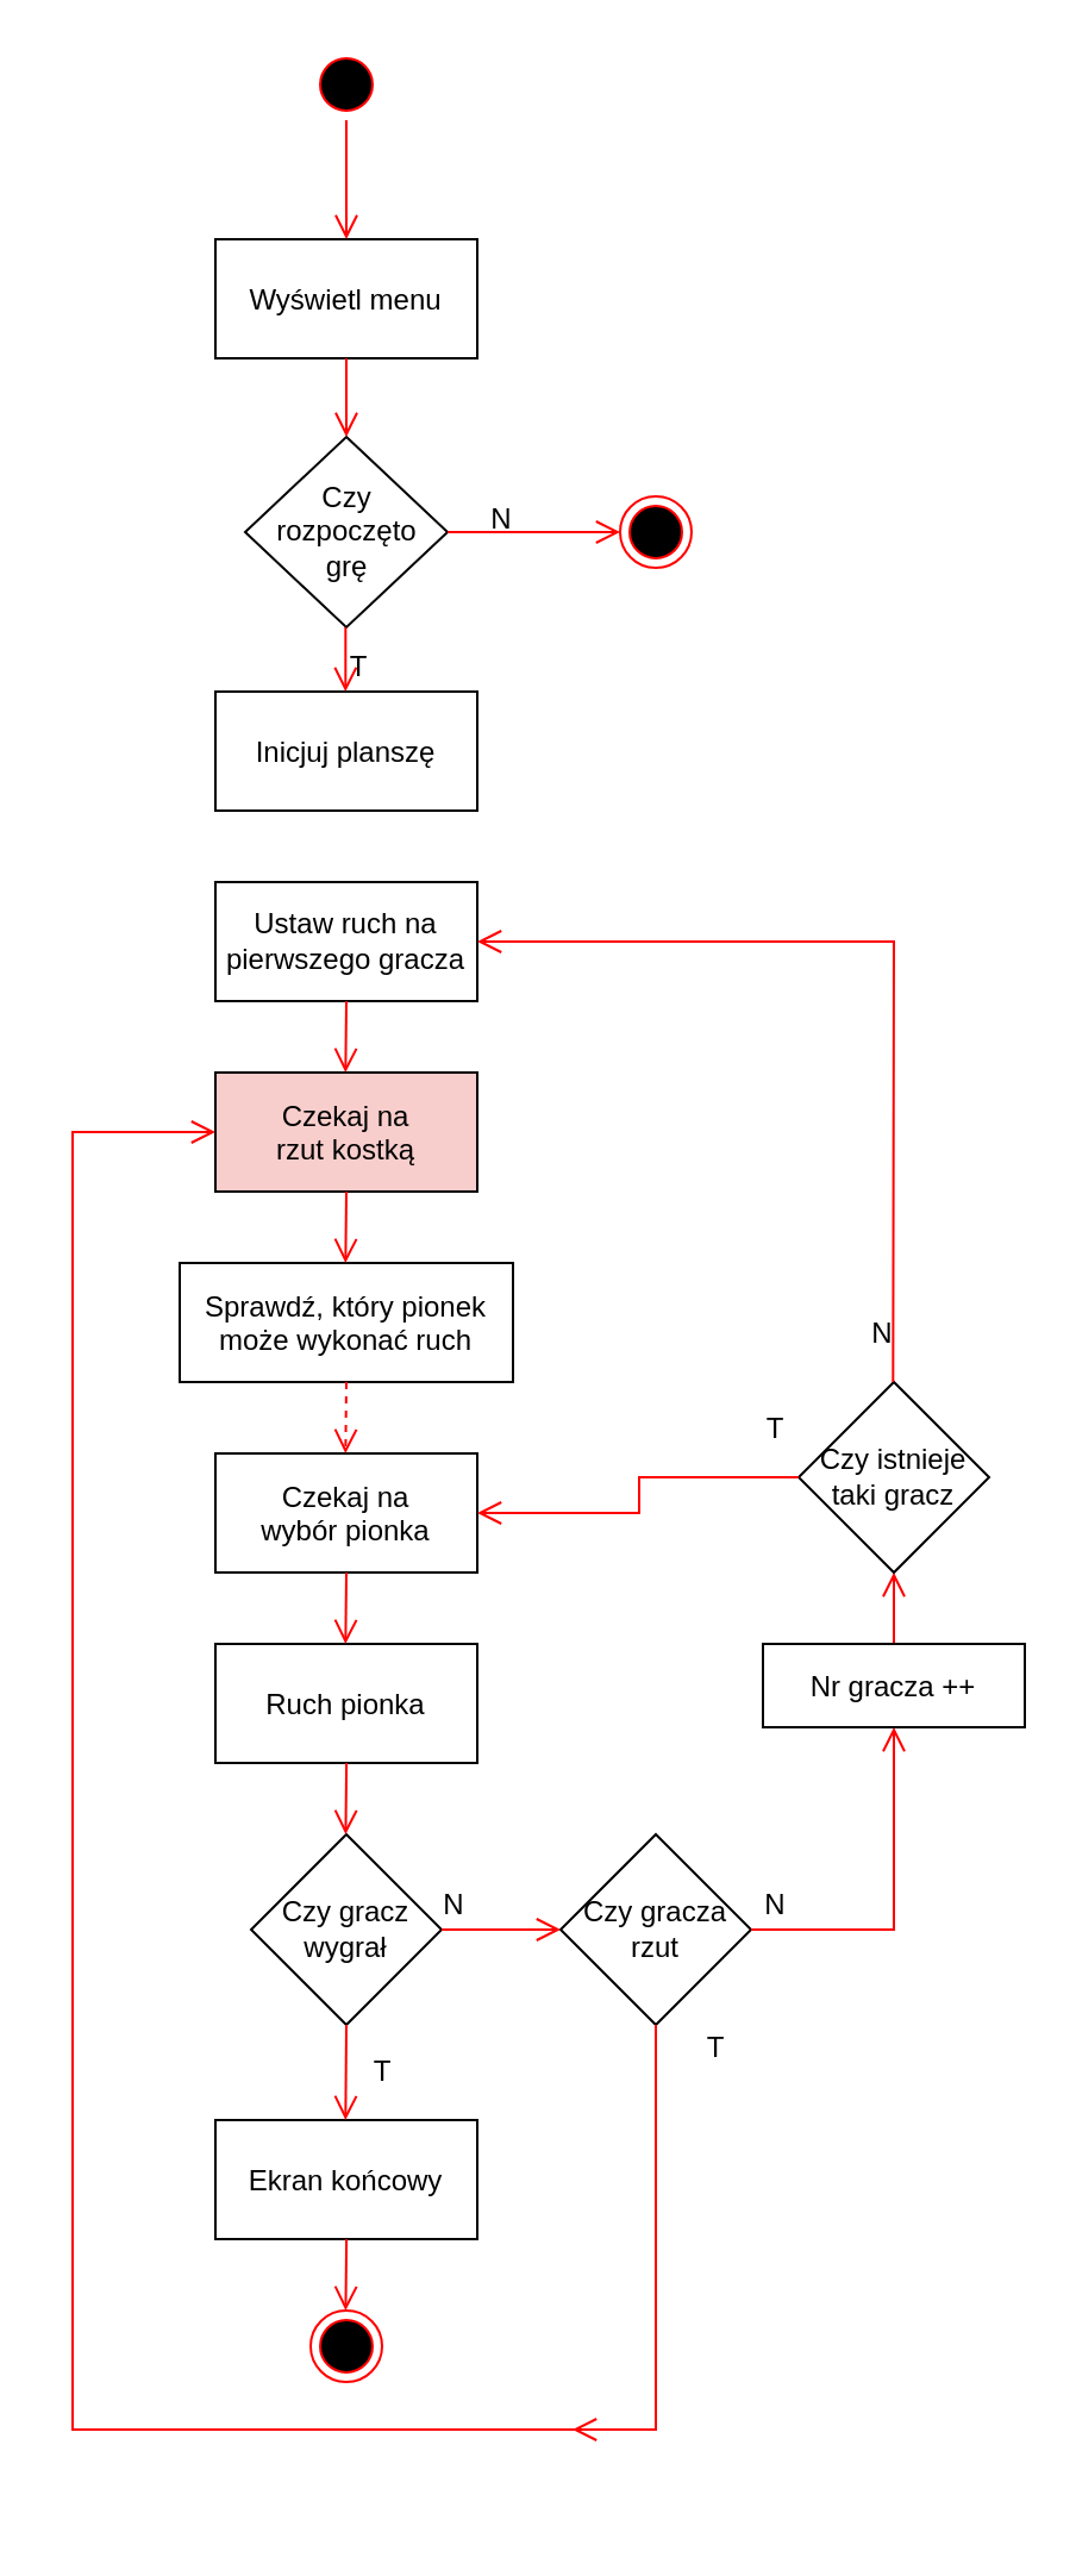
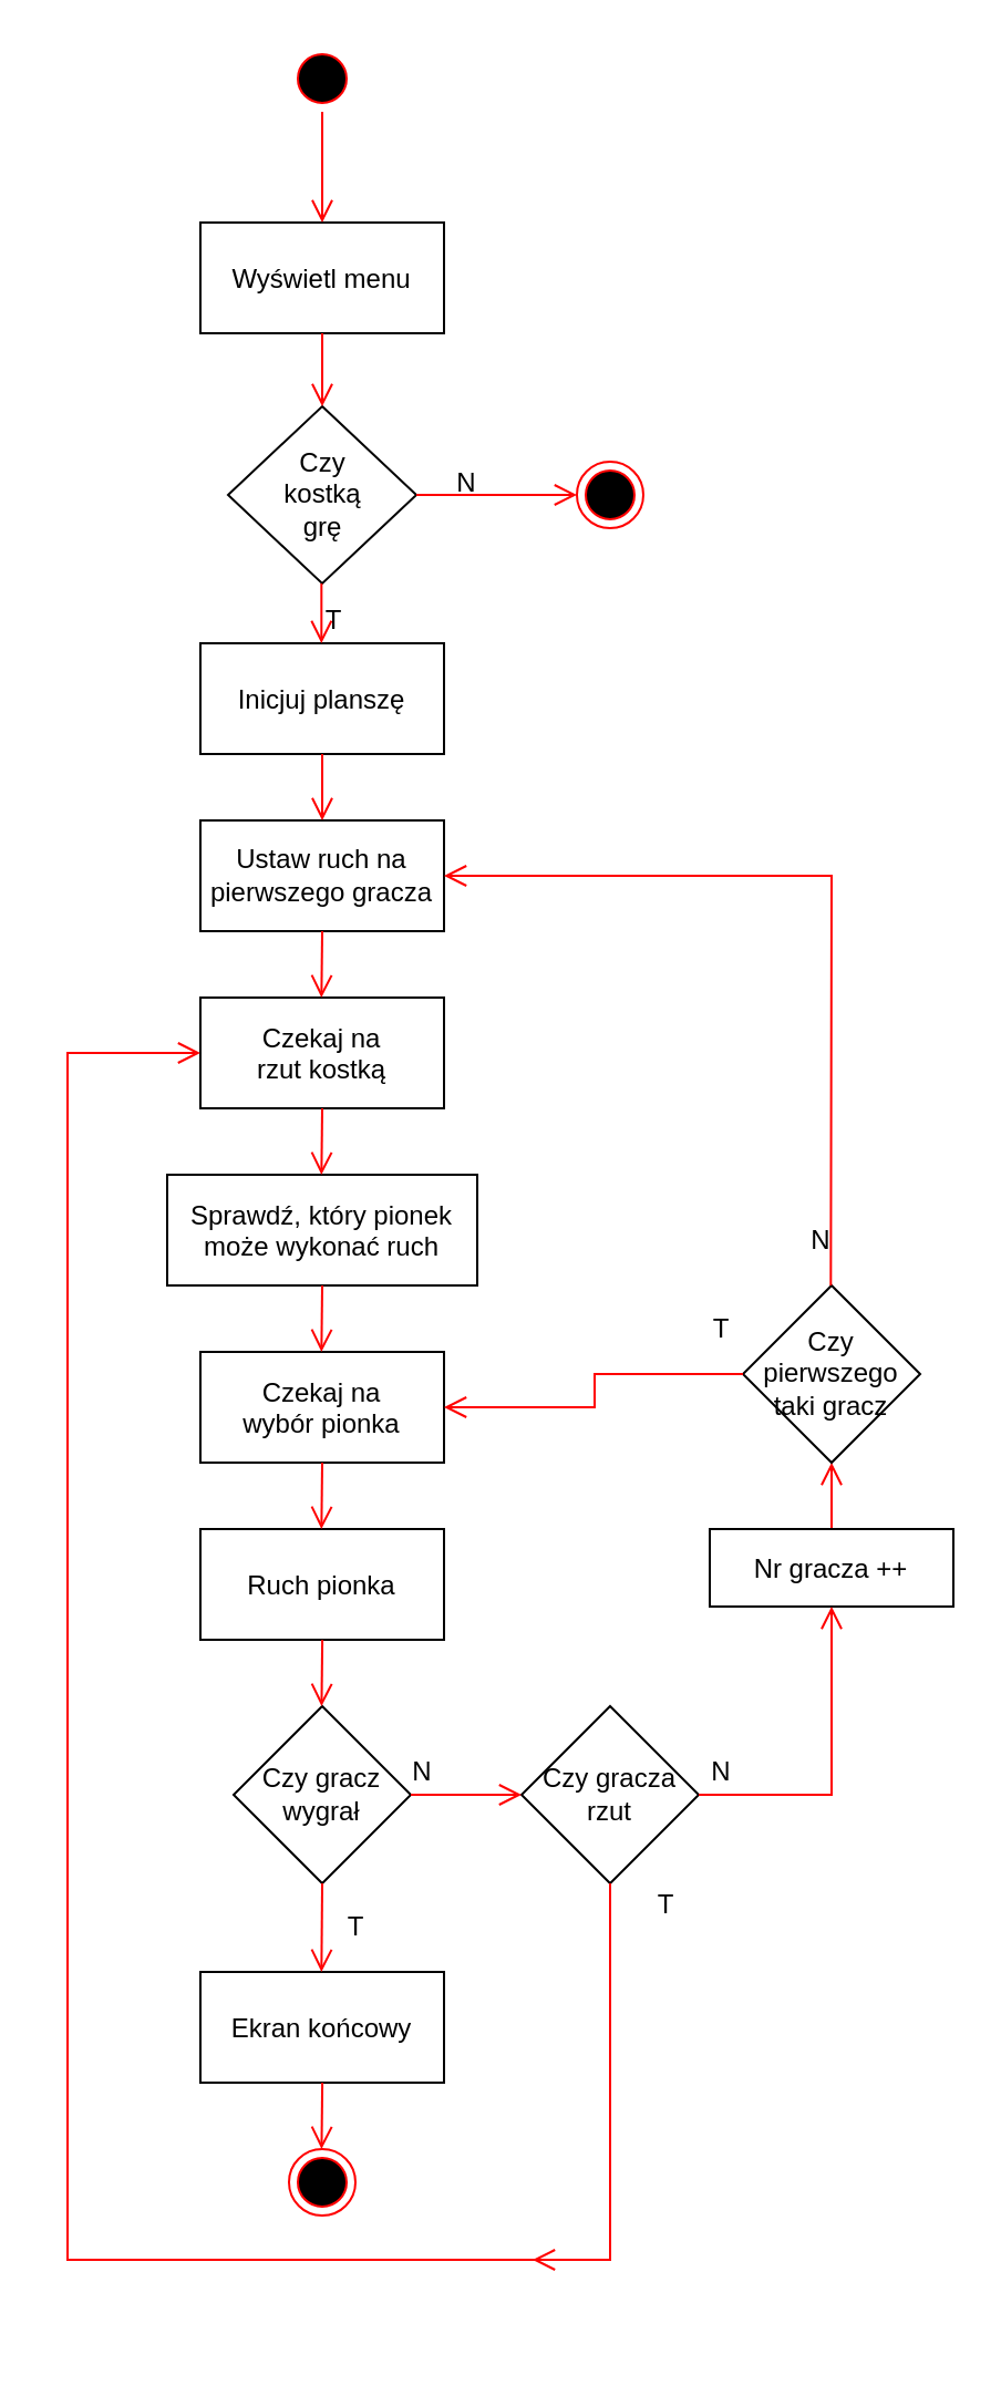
  <mxCell id="0" />
  <mxCell id="1" parent="0" />
  <mxCell id="2" value="" style="ellipse;shape=startState;fillColor=#000000;strokeColor=#ff0000;" vertex="1" parent="1"><mxGeometry x="130" y="20" width="30" height="30" as="geometry" /></mxCell>
  <mxCell id="3" value="Wyświetl menu" style="" vertex="1" parent="1"><mxGeometry x="90" y="100" width="110" height="50" as="geometry" /></mxCell>
  <mxCell id="4" value="" style="edgeStyle=elbowEdgeStyle;elbow=horizontal;verticalAlign=bottom;endArrow=open;endSize=8;strokeColor=#FF0000;endFill=1;rounded=0;exitX=0.5;exitY=0;exitDx=0;exitDy=0;entryX=0.5;entryY=1;entryDx=0;entryDy=0;" edge="1" parent="1" source="30" target="31"><mxGeometry x="530.5" y="462" as="geometry"><mxPoint x="470.071" y="670" as="targetPoint" /><mxPoint x="470" y="630" as="sourcePoint" /></mxGeometry></mxCell>
  <mxCell id="5" value="" style="edgeStyle=elbowEdgeStyle;elbow=horizontal;verticalAlign=bottom;endArrow=open;endSize=8;strokeColor=#FF0000;endFill=1;rounded=0;entryX=0.5;entryY=0;entryDx=0;entryDy=0;" edge="1" parent="1" source="2" target="3"><mxGeometry x="205.16" y="-118" as="geometry"><mxPoint x="144.731" y="90" as="targetPoint" /><mxPoint x="144.66" y="50" as="sourcePoint" /><Array as="points"><mxPoint x="145" y="100" /></Array></mxGeometry></mxCell>
  <mxCell id="6" value="Inicjuj planszę" style="" vertex="1" parent="1"><mxGeometry x="90" y="290" width="110" height="50" as="geometry" /></mxCell>
- <mxCell id="7" value="&lt;div&gt;Czy&lt;/div&gt;&lt;div&gt;rozpoczęto&lt;/div&gt;&lt;div&gt;grę&lt;/div&gt;" style="rhombus;whiteSpace=wrap;html=1;" vertex="1" parent="1"><mxGeometry x="102.5" y="183" width="85" height="80" as="geometry" /></mxCell>
+ <mxCell id="7" value="&lt;div&gt;Czy&lt;/div&gt;&lt;div&gt;kostką&lt;/div&gt;&lt;div&gt;grę&lt;/div&gt;" style="rhombus;whiteSpace=wrap;html=1;" vertex="1" parent="1"><mxGeometry x="102.5" y="183" width="85" height="80" as="geometry" /></mxCell>
  <mxCell id="8" value="" style="edgeStyle=elbowEdgeStyle;elbow=horizontal;verticalAlign=bottom;endArrow=open;endSize=8;strokeColor=#FF0000;endFill=1;rounded=0;exitX=0.5;exitY=1;exitDx=0;exitDy=0;entryX=0.5;entryY=0;entryDx=0;entryDy=0;" edge="1" parent="1" source="3" target="7"><mxGeometry x="300.16" y="2" as="geometry"><mxPoint x="145" y="170" as="targetPoint" /><mxPoint x="240" y="170" as="sourcePoint" /><Array as="points"><mxPoint x="145" y="170" /></Array></mxGeometry></mxCell>
  <mxCell id="9" value="" style="edgeStyle=elbowEdgeStyle;elbow=horizontal;verticalAlign=bottom;endArrow=open;endSize=8;strokeColor=#FF0000;endFill=1;rounded=0;exitX=0.5;exitY=1;exitDx=0;exitDy=0;entryX=0.5;entryY=0;entryDx=0;entryDy=0;" edge="1" parent="1" target="6"><mxGeometry x="299.82" y="115" as="geometry"><mxPoint x="144.66" y="296" as="targetPoint" /><mxPoint x="144.66" y="263" as="sourcePoint" /><Array as="points"><mxPoint x="144.66" y="283" /></Array></mxGeometry></mxCell>
  <mxCell id="10" value="T" style="text;html=1;align=center;verticalAlign=middle;resizable=0;points=[];autosize=1;strokeColor=none;" vertex="1" parent="1"><mxGeometry x="140" y="270" width="20" height="20" as="geometry" /></mxCell>
  <mxCell id="11" value="N" style="text;html=1;align=center;verticalAlign=middle;resizable=0;points=[];autosize=1;strokeColor=none;" vertex="1" parent="1"><mxGeometry x="200" y="208" width="20" height="20" as="geometry" /></mxCell>
  <mxCell id="12" value="" style="ellipse;shape=endState;fillColor=#000000;strokeColor=#ff0000" vertex="1" parent="1"><mxGeometry x="260" y="208" width="30" height="30" as="geometry" /></mxCell>
  <mxCell id="13" value="" style="edgeStyle=elbowEdgeStyle;elbow=horizontal;verticalAlign=bottom;endArrow=open;endSize=8;strokeColor=#FF0000;endFill=1;rounded=0;exitX=1;exitY=0.5;exitDx=0;exitDy=0;entryX=0;entryY=0.5;entryDx=0;entryDy=0;" edge="1" parent="1" source="7" target="12"><mxGeometry x="415.68" y="-108" as="geometry"><mxPoint x="355.251" y="100" as="targetPoint" /><mxPoint x="355.18" y="60" as="sourcePoint" /></mxGeometry></mxCell>
- <mxCell id="14" value="Czekaj na&#10;rzut kostką" style="fillColor=#f8cecc;" vertex="1" parent="1"><mxGeometry x="90" y="450" width="110" height="50" as="geometry" /></mxCell>
+ <mxCell id="14" value="Czekaj na&#10;rzut kostką" style="" vertex="1" parent="1"><mxGeometry x="90" y="450" width="110" height="50" as="geometry" /></mxCell>
  <mxCell id="15" value="Sprawdź, który pionek&#10;może wykonać ruch" style="" vertex="1" parent="1"><mxGeometry x="75" y="530" width="140" height="50" as="geometry" /></mxCell>
  <mxCell id="16" value="" style="edgeStyle=elbowEdgeStyle;elbow=horizontal;verticalAlign=bottom;endArrow=open;endSize=8;strokeColor=#FF0000;endFill=1;rounded=0;exitX=0.5;exitY=1;exitDx=0;exitDy=0;entryX=0.5;entryY=0;entryDx=0;entryDy=0;" edge="1" parent="1" target="15" source="14"><mxGeometry x="299.82" y="382" as="geometry"><mxPoint x="144.66" y="563" as="targetPoint" /><mxPoint x="145" y="480" as="sourcePoint" /><Array as="points"><mxPoint x="144.66" y="550" /></Array></mxGeometry></mxCell>
  <mxCell id="17" value="Czekaj na&#10;wybór pionka" style="" vertex="1" parent="1"><mxGeometry x="90" y="610" width="110" height="50" as="geometry" /></mxCell>
- <mxCell id="18" value="" style="edgeStyle=elbowEdgeStyle;elbow=horizontal;verticalAlign=bottom;endArrow=open;endSize=8;strokeColor=#FF0000;endFill=1;rounded=0;exitX=0.5;exitY=1;exitDx=0;exitDy=0;entryX=0.5;entryY=0;entryDx=0;entryDy=0;dashed=1;" edge="1" parent="1" target="17" source="15"><mxGeometry x="299.82" y="472" as="geometry"><mxPoint x="144.66" y="653" as="targetPoint" /><mxPoint x="145" y="600" as="sourcePoint" /><Array as="points"><mxPoint x="144.66" y="640" /></Array></mxGeometry></mxCell>
+ <mxCell id="18" value="" style="edgeStyle=elbowEdgeStyle;elbow=horizontal;verticalAlign=bottom;endArrow=open;endSize=8;strokeColor=#FF0000;endFill=1;rounded=0;exitX=0.5;exitY=1;exitDx=0;exitDy=0;entryX=0.5;entryY=0;entryDx=0;entryDy=0;" edge="1" parent="1" target="17" source="15"><mxGeometry x="299.82" y="472" as="geometry"><mxPoint x="144.66" y="653" as="targetPoint" /><mxPoint x="145" y="600" as="sourcePoint" /><Array as="points"><mxPoint x="144.66" y="640" /></Array></mxGeometry></mxCell>
  <mxCell id="19" value="&lt;div&gt;Ustaw ruch na &lt;br&gt;&lt;/div&gt;&lt;div&gt;pierwszego gracza&lt;br&gt;&lt;/div&gt;" style="rounded=0;whiteSpace=wrap;html=1;" vertex="1" parent="1"><mxGeometry x="90" y="370" width="110" height="50" as="geometry" /></mxCell>
+ <mxCell id="20" value="" style="edgeStyle=elbowEdgeStyle;elbow=horizontal;verticalAlign=bottom;endArrow=open;endSize=8;strokeColor=#FF0000;endFill=1;rounded=0;exitX=0.5;exitY=1;exitDx=0;exitDy=0;entryX=0.5;entryY=0;entryDx=0;entryDy=0;" edge="1" parent="1" source="6" target="19"><mxGeometry x="415.16" y="312" as="geometry"><mxPoint x="260.34" y="480" as="targetPoint" /><mxPoint x="260.34" y="440" as="sourcePoint" /><Array as="points"><mxPoint x="145" y="360" /></Array></mxGeometry></mxCell>
  <mxCell id="21" value="" style="edgeStyle=elbowEdgeStyle;elbow=horizontal;verticalAlign=bottom;endArrow=open;endSize=8;strokeColor=#FF0000;endFill=1;rounded=0;exitX=0.5;exitY=1;exitDx=0;exitDy=0;" edge="1" parent="1"><mxGeometry x="299.82" y="292" as="geometry"><mxPoint x="145" y="450" as="targetPoint" /><mxPoint x="145" y="420" as="sourcePoint" /><Array as="points"><mxPoint x="144.66" y="460" /></Array></mxGeometry></mxCell>
  <mxCell id="22" value="Ruch pionka" style="" vertex="1" parent="1"><mxGeometry x="90" y="690" width="110" height="50" as="geometry" /></mxCell>
  <mxCell id="23" value="" style="edgeStyle=elbowEdgeStyle;elbow=horizontal;verticalAlign=bottom;endArrow=open;endSize=8;strokeColor=#FF0000;endFill=1;rounded=0;exitX=0.5;exitY=1;exitDx=0;exitDy=0;entryX=0.5;entryY=0;entryDx=0;entryDy=0;" edge="1" parent="1"><mxGeometry x="299.82" y="552" as="geometry"><mxPoint x="145" y="690" as="targetPoint" /><mxPoint x="145" y="660" as="sourcePoint" /><Array as="points"><mxPoint x="144.66" y="720" /></Array></mxGeometry></mxCell>
  <mxCell id="24" value="&lt;div&gt;Czy gracz&lt;/div&gt;&lt;div&gt;wygrał&lt;br&gt;&lt;/div&gt;" style="rhombus;whiteSpace=wrap;html=1;" vertex="1" parent="1"><mxGeometry x="105" y="770" width="80" height="80" as="geometry" /></mxCell>
  <mxCell id="25" value="T" style="text;html=1;align=center;verticalAlign=middle;resizable=0;points=[];autosize=1;strokeColor=none;" vertex="1" parent="1"><mxGeometry x="150" y="860" width="20" height="20" as="geometry" /></mxCell>
  <mxCell id="26" value="N" style="text;html=1;align=center;verticalAlign=middle;resizable=0;points=[];autosize=1;strokeColor=none;" vertex="1" parent="1"><mxGeometry x="315" y="790" width="20" height="20" as="geometry" /></mxCell>
  <mxCell id="27" value="Ekran końcowy" style="" vertex="1" parent="1"><mxGeometry x="90" y="890" width="110" height="50" as="geometry" /></mxCell>
  <mxCell id="28" value="" style="ellipse;shape=endState;fillColor=#000000;strokeColor=#ff0000" vertex="1" parent="1"><mxGeometry x="130" y="970" width="30" height="30" as="geometry" /></mxCell>
  <mxCell id="29" value="" style="edgeStyle=elbowEdgeStyle;elbow=horizontal;verticalAlign=bottom;endArrow=open;endSize=8;strokeColor=#FF0000;endFill=1;rounded=0;exitX=0.5;exitY=1;exitDx=0;exitDy=0;entryX=0.5;entryY=0;entryDx=0;entryDy=0;" edge="1" parent="1" source="24" target="27"><mxGeometry x="299.82" y="752" as="geometry"><mxPoint x="145" y="890" as="targetPoint" /><mxPoint x="145" y="860" as="sourcePoint" /><Array as="points"><mxPoint x="144.66" y="920" /></Array></mxGeometry></mxCell>
  <mxCell id="30" value="Nr gracza ++" style="" vertex="1" parent="1"><mxGeometry x="320" y="690" width="110" height="35" as="geometry" /></mxCell>
- <mxCell id="31" value="&lt;div&gt;Czy istnieje&lt;/div&gt;&lt;div&gt;taki gracz&lt;br&gt;&lt;/div&gt;" style="rhombus;whiteSpace=wrap;html=1;" vertex="1" parent="1"><mxGeometry x="335" y="580" width="80" height="80" as="geometry" /></mxCell>
+ <mxCell id="31" value="&lt;div&gt;Czy pierwszego&lt;/div&gt;&lt;div&gt;taki gracz&lt;br&gt;&lt;/div&gt;" style="rhombus;whiteSpace=wrap;html=1;" vertex="1" parent="1"><mxGeometry x="335" y="580" width="80" height="80" as="geometry" /></mxCell>
  <mxCell id="32" value="T" style="text;html=1;align=center;verticalAlign=middle;resizable=0;points=[];autosize=1;strokeColor=none;" vertex="1" parent="1"><mxGeometry x="315" y="590" width="20" height="20" as="geometry" /></mxCell>
  <mxCell id="33" value="N" style="text;html=1;align=center;verticalAlign=middle;resizable=0;points=[];autosize=1;strokeColor=none;" vertex="1" parent="1"><mxGeometry x="360" y="550" width="20" height="20" as="geometry" /></mxCell>
  <mxCell id="34" value="" style="edgeStyle=elbowEdgeStyle;elbow=horizontal;verticalAlign=bottom;endArrow=open;endSize=8;strokeColor=#FF0000;endFill=1;rounded=0;exitX=0.5;exitY=0;exitDx=0;exitDy=0;entryX=1;entryY=0.5;entryDx=0;entryDy=0;" edge="1" parent="1" target="19"><mxGeometry x="530.16" y="352" as="geometry"><mxPoint x="374.66" y="550" as="targetPoint" /><mxPoint x="374.66" y="580" as="sourcePoint" /><Array as="points"><mxPoint x="375" y="480" /></Array></mxGeometry></mxCell>
  <mxCell id="35" value="" style="edgeStyle=elbowEdgeStyle;elbow=horizontal;verticalAlign=bottom;endArrow=open;endSize=8;strokeColor=#FF0000;endFill=1;rounded=0;exitX=0;exitY=0.5;exitDx=0;exitDy=0;" edge="1" parent="1" source="31" target="17"><mxGeometry x="430.29" y="387" as="geometry"><mxPoint x="274.79" y="585" as="targetPoint" /><mxPoint x="274.79" y="615" as="sourcePoint" /></mxGeometry></mxCell>
  <mxCell id="36" value="&lt;div&gt;Czy gracza&lt;/div&gt;&lt;div&gt;rzut&lt;br&gt;&lt;/div&gt;" style="rhombus;whiteSpace=wrap;html=1;" vertex="1" parent="1"><mxGeometry x="235" y="770" width="80" height="80" as="geometry" /></mxCell>
  <mxCell id="37" value="N" style="text;html=1;align=center;verticalAlign=middle;resizable=0;points=[];autosize=1;strokeColor=none;" vertex="1" parent="1"><mxGeometry x="180" y="790" width="20" height="20" as="geometry" /></mxCell>
  <mxCell id="38" value="T" style="text;html=1;align=center;verticalAlign=middle;resizable=0;points=[];autosize=1;strokeColor=none;" vertex="1" parent="1"><mxGeometry x="290" y="850" width="20" height="20" as="geometry" /></mxCell>
  <mxCell id="39" value="" style="edgeStyle=elbowEdgeStyle;elbow=horizontal;verticalAlign=bottom;endArrow=open;endSize=8;strokeColor=#FF0000;endFill=1;rounded=0;exitX=0.5;exitY=1;exitDx=0;exitDy=0;entryX=0.5;entryY=0;entryDx=0;entryDy=0;" edge="1" parent="1" target="24"><mxGeometry x="299.87" y="632" as="geometry"><mxPoint x="145" y="780" as="targetPoint" /><mxPoint x="145.05" y="740" as="sourcePoint" /><Array as="points"><mxPoint x="144.71" y="800" /></Array></mxGeometry></mxCell>
  <mxCell id="40" value="" style="edgeStyle=elbowEdgeStyle;elbow=horizontal;verticalAlign=bottom;endArrow=open;endSize=8;strokeColor=#FF0000;endFill=1;rounded=0;entryX=0;entryY=0.5;entryDx=0;entryDy=0;" edge="1" parent="1" target="14"><mxGeometry x="155.16" y="687" as="geometry"><mxPoint x="0.34" y="825" as="targetPoint" /><mxPoint x="250" y="1020" as="sourcePoint" /><Array as="points"><mxPoint x="30" y="1060" /><mxPoint x="30" y="1020" /><mxPoint x="20" y="640" /></Array></mxGeometry></mxCell>
  <mxCell id="41" value="" style="edgeStyle=elbowEdgeStyle;elbow=horizontal;verticalAlign=bottom;endArrow=open;endSize=8;strokeColor=#FF0000;endFill=1;rounded=0;exitX=0.5;exitY=1;exitDx=0;exitDy=0;entryX=0.5;entryY=0;entryDx=0;entryDy=0;" edge="1" parent="1"><mxGeometry x="299.87" y="832" as="geometry"><mxPoint x="145.05" y="970" as="targetPoint" /><mxPoint x="145.05" y="940" as="sourcePoint" /><Array as="points"><mxPoint x="144.71" y="1000" /></Array></mxGeometry></mxCell>
  <mxCell id="42" value="" style="edgeStyle=elbowEdgeStyle;elbow=horizontal;verticalAlign=bottom;endArrow=open;endSize=8;strokeColor=#FF0000;endFill=1;rounded=0;exitX=0.5;exitY=1;exitDx=0;exitDy=0;" edge="1" parent="1" source="36"><mxGeometry x="435.16" y="843" as="geometry"><mxPoint x="240" y="1020" as="targetPoint" /><mxPoint x="280.34" y="951" as="sourcePoint" /><Array as="points"><mxPoint x="275" y="940" /></Array></mxGeometry></mxCell>
  <mxCell id="43" value="" style="edgeStyle=elbowEdgeStyle;elbow=horizontal;verticalAlign=bottom;endArrow=open;endSize=8;strokeColor=#FF0000;endFill=1;rounded=0;exitX=1;exitY=0.5;exitDx=0;exitDy=0;entryX=0;entryY=0.5;entryDx=0;entryDy=0;" edge="1" parent="1" source="24" target="36"><mxGeometry x="370.16" y="677" as="geometry"><mxPoint x="215.29" y="815" as="targetPoint" /><mxPoint x="215.34" y="785" as="sourcePoint" /><Array as="points"><mxPoint x="215" y="845" /></Array></mxGeometry></mxCell>
  <mxCell id="44" value="" style="edgeStyle=elbowEdgeStyle;elbow=horizontal;verticalAlign=bottom;endArrow=open;endSize=8;strokeColor=#FF0000;endFill=1;rounded=0;exitX=1;exitY=0.5;exitDx=0;exitDy=0;entryX=0.5;entryY=1;entryDx=0;entryDy=0;" edge="1" parent="1" source="36" target="30"><mxGeometry x="555.16" y="712" as="geometry"><mxPoint x="400.29" y="850" as="targetPoint" /><mxPoint x="400.34" y="820" as="sourcePoint" /><Array as="points"><mxPoint x="375" y="780" /><mxPoint x="400" y="880" /></Array></mxGeometry></mxCell>
